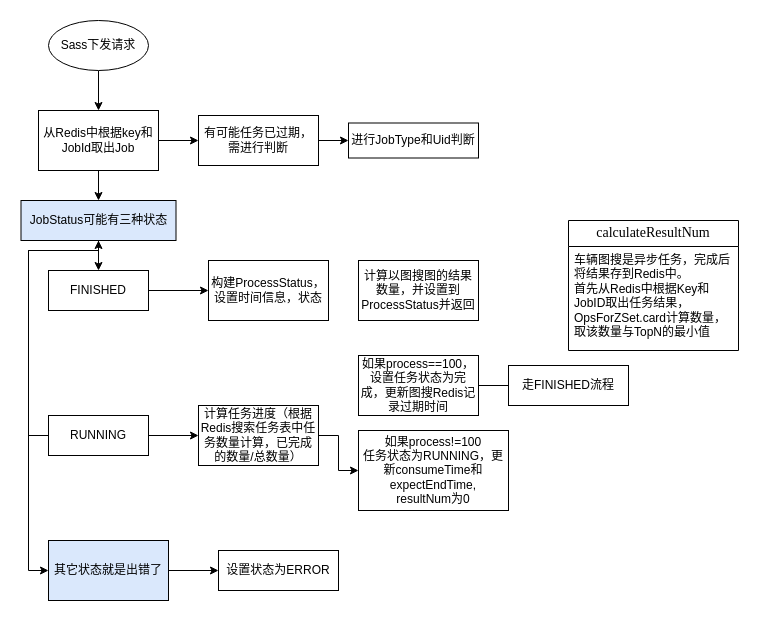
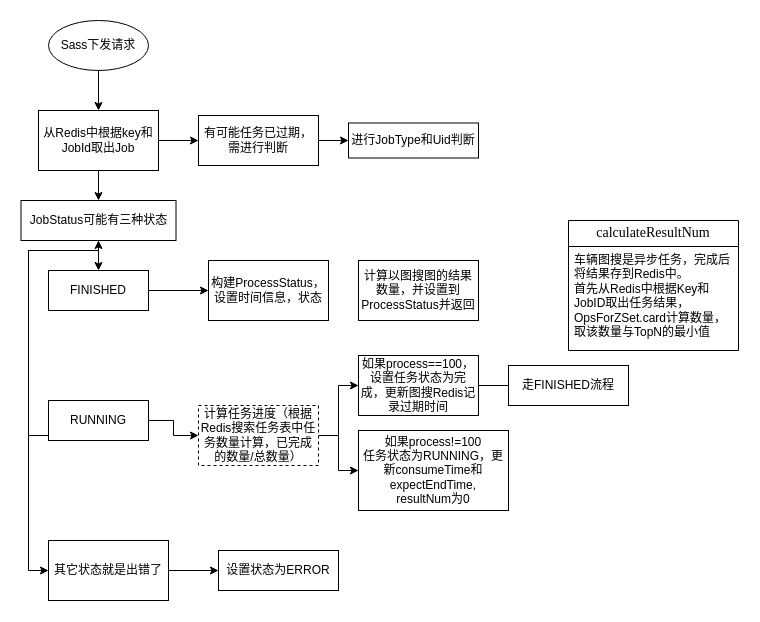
  <mxCell id="0" />
  <mxCell id="1" parent="0" />
  <mxCell id="2" style="edgeStyle=orthogonalEdgeStyle;rounded=0;orthogonalLoop=1;jettySize=auto;html=1;exitX=0.5;exitY=1;exitDx=0;exitDy=0;entryX=0.5;entryY=0;entryDx=0;entryDy=0;" parent="1" source="3" target="6" edge="1"><mxGeometry relative="1" as="geometry" /></mxCell>
  <mxCell id="3" value="Sass下发请求" style="ellipse;whiteSpace=wrap;html=1;" parent="1" vertex="1"><mxGeometry x="48" y="20" width="100" height="50" as="geometry" /></mxCell>
  <mxCell id="4" style="edgeStyle=orthogonalEdgeStyle;rounded=0;orthogonalLoop=1;jettySize=auto;html=1;exitX=1;exitY=0.5;exitDx=0;exitDy=0;entryX=0;entryY=0.5;entryDx=0;entryDy=0;" parent="1" source="6" target="8" edge="1"><mxGeometry relative="1" as="geometry" /></mxCell>
  <mxCell id="5" style="edgeStyle=orthogonalEdgeStyle;rounded=0;orthogonalLoop=1;jettySize=auto;html=1;exitX=0.5;exitY=1;exitDx=0;exitDy=0;entryX=0.5;entryY=0;entryDx=0;entryDy=0;" parent="1" source="6" target="13" edge="1"><mxGeometry relative="1" as="geometry" /></mxCell>
  <mxCell id="6" value="从Redis中根据key和JobId取出Job" style="rounded=0;whiteSpace=wrap;html=1;" parent="1" vertex="1"><mxGeometry x="38" y="110" width="120" height="60" as="geometry" /></mxCell>
  <mxCell id="7" style="edgeStyle=orthogonalEdgeStyle;rounded=0;orthogonalLoop=1;jettySize=auto;html=1;exitX=1;exitY=0.5;exitDx=0;exitDy=0;entryX=0;entryY=0.5;entryDx=0;entryDy=0;" parent="1" source="8" target="9" edge="1"><mxGeometry relative="1" as="geometry" /></mxCell>
  <mxCell id="8" value="有可能任务已过期，需进行判断" style="rounded=0;whiteSpace=wrap;html=1;" parent="1" vertex="1"><mxGeometry x="198" y="115" width="120" height="50" as="geometry" /></mxCell>
  <mxCell id="9" value="进行JobType和Uid判断" style="rounded=0;whiteSpace=wrap;html=1;" parent="1" vertex="1"><mxGeometry x="348" y="122.5" width="130" height="35" as="geometry" /></mxCell>
  <mxCell id="10" style="edgeStyle=orthogonalEdgeStyle;rounded=0;orthogonalLoop=1;jettySize=auto;html=1;exitX=0;exitY=0.5;exitDx=0;exitDy=0;entryX=0.5;entryY=1;entryDx=0;entryDy=0;" parent="1" source="21" target="13" edge="1"><mxGeometry relative="1" as="geometry"><Array as="points"><mxPoint x="28" y="435" /><mxPoint x="28" y="250" /><mxPoint x="98" y="250" /></Array></mxGeometry></mxCell>
  <mxCell id="11" style="edgeStyle=orthogonalEdgeStyle;rounded=0;orthogonalLoop=1;jettySize=auto;html=1;exitX=0.5;exitY=1;exitDx=0;exitDy=0;entryX=0;entryY=0.5;entryDx=0;entryDy=0;" parent="1" source="13" target="30" edge="1"><mxGeometry relative="1" as="geometry"><Array as="points"><mxPoint x="98" y="250" /><mxPoint x="28" y="250" /><mxPoint x="28" y="570" /></Array></mxGeometry></mxCell>
  <mxCell id="12" style="edgeStyle=orthogonalEdgeStyle;rounded=0;orthogonalLoop=1;jettySize=auto;html=1;exitX=0.5;exitY=1;exitDx=0;exitDy=0;entryX=0.5;entryY=0;entryDx=0;entryDy=0;" parent="1" source="13" target="15" edge="1"><mxGeometry relative="1" as="geometry" /></mxCell>
- <mxCell id="13" value="JobStatus可能有三种状态" style="rounded=0;whiteSpace=wrap;html=1;fillColor=#dae8fc;" parent="1" vertex="1"><mxGeometry x="20.5" y="200" width="155" height="40" as="geometry" /></mxCell>
+ <mxCell id="13" value="JobStatus可能有三种状态" style="rounded=0;whiteSpace=wrap;html=1;" parent="1" vertex="1"><mxGeometry x="20.5" y="200" width="155" height="40" as="geometry" /></mxCell>
  <mxCell id="14" style="edgeStyle=orthogonalEdgeStyle;rounded=0;orthogonalLoop=1;jettySize=auto;html=1;exitX=1;exitY=0.5;exitDx=0;exitDy=0;entryX=0;entryY=0.5;entryDx=0;entryDy=0;" parent="1" source="15" target="16" edge="1"><mxGeometry relative="1" as="geometry" /></mxCell>
  <mxCell id="15" value="FINISHED" style="rounded=0;whiteSpace=wrap;html=1;" parent="1" vertex="1"><mxGeometry x="48" y="270" width="100" height="40" as="geometry" /></mxCell>
  <mxCell id="16" value="构建ProcessStatus，设置时间信息，状态" style="rounded=0;whiteSpace=wrap;html=1;" parent="1" vertex="1"><mxGeometry x="208" y="260" width="120" height="60" as="geometry" /></mxCell>
  <mxCell id="17" value="计算以图搜图的结果数量，并设置到ProcessStatus并返回" style="rounded=0;whiteSpace=wrap;html=1;" parent="1" vertex="1"><mxGeometry x="358" y="260" width="120" height="60" as="geometry" /></mxCell>
  <mxCell id="18" value="&lt;font style=&quot;font-size: 14px;&quot; face=&quot;Garamond&quot;&gt;calculateResultNum&lt;/font&gt;" style="swimlane;fontStyle=0;childLayout=stackLayout;horizontal=1;startSize=26;fillColor=none;horizontalStack=0;resizeParent=1;resizeParentMax=0;resizeLast=0;collapsible=1;marginBottom=0;whiteSpace=wrap;html=1;" parent="1" vertex="1"><mxGeometry x="568" y="220" width="170" height="130" as="geometry" /></mxCell>
  <mxCell id="19" value="车辆图搜是异步任务，完成后将结果存到Redis中。&lt;div&gt;首先从Redis中根据Key和JobID取出任务结果，OpsForZSet.card计算数量，取该数量与TopN的最小值&lt;/div&gt;" style="text;strokeColor=none;fillColor=none;align=left;verticalAlign=top;spacingLeft=4;spacingRight=4;overflow=hidden;rotatable=0;points=[[0,0.5],[1,0.5]];portConstraint=eastwest;whiteSpace=wrap;html=1;" parent="18" vertex="1"><mxGeometry y="26" width="170" height="104" as="geometry" /></mxCell>
  <mxCell id="20" style="edgeStyle=orthogonalEdgeStyle;rounded=0;orthogonalLoop=1;jettySize=auto;html=1;exitX=1;exitY=0.5;exitDx=0;exitDy=0;entryX=0;entryY=0.5;entryDx=0;entryDy=0;" parent="1" source="21" target="24" edge="1"><mxGeometry relative="1" as="geometry" /></mxCell>
- <mxCell id="21" value="RUNNING" style="rounded=0;whiteSpace=wrap;html=1;" parent="1" vertex="1"><mxGeometry x="48" y="415" width="100" height="40" as="geometry" /></mxCell>
+ <mxCell id="21" value="RUNNING" style="rounded=0;whiteSpace=wrap;html=1;" parent="1" vertex="1"><mxGeometry x="48" y="400" width="100" height="40" as="geometry" /></mxCell>
+ <mxCell id="22" style="edgeStyle=orthogonalEdgeStyle;rounded=0;orthogonalLoop=1;jettySize=auto;html=1;exitX=1;exitY=0.5;exitDx=0;exitDy=0;entryX=0;entryY=0.5;entryDx=0;entryDy=0;" parent="1" source="24" target="26" edge="1"><mxGeometry relative="1" as="geometry" /></mxCell>
  <mxCell id="23" style="edgeStyle=orthogonalEdgeStyle;rounded=0;orthogonalLoop=1;jettySize=auto;html=1;exitX=1;exitY=0.5;exitDx=0;exitDy=0;entryX=0;entryY=0.5;entryDx=0;entryDy=0;" parent="1" source="24" target="28" edge="1"><mxGeometry relative="1" as="geometry" /></mxCell>
- <mxCell id="24" value="计算任务进度（根据Redis搜索任务表中任务数量计算，已完成的数量/总数量）" style="rounded=0;whiteSpace=wrap;html=1;" parent="1" vertex="1"><mxGeometry x="198" y="405" width="120" height="60" as="geometry" /></mxCell>
+ <mxCell id="24" value="计算任务进度（根据Redis搜索任务表中任务数量计算，已完成的数量/总数量）" style="rounded=0;whiteSpace=wrap;html=1;dashed=1;" parent="1" vertex="1"><mxGeometry x="198" y="405" width="120" height="60" as="geometry" /></mxCell>
  <mxCell id="25" style="edgeStyle=orthogonalEdgeStyle;rounded=0;orthogonalLoop=1;jettySize=auto;html=1;exitX=1;exitY=0.5;exitDx=0;exitDy=0;entryX=0;entryY=0.5;entryDx=0;entryDy=0;endArrow=none;" parent="1" source="26" target="27" edge="1"><mxGeometry relative="1" as="geometry" /></mxCell>
  <mxCell id="26" value="如果process==100，设置任务状态为完成，更新图搜Redis记录过期时间" style="rounded=0;whiteSpace=wrap;html=1;" parent="1" vertex="1"><mxGeometry x="358" y="355" width="120" height="60" as="geometry" /></mxCell>
  <mxCell id="27" value="走FINISHED流程" style="rounded=0;whiteSpace=wrap;html=1;" parent="1" vertex="1"><mxGeometry x="508" y="365" width="120" height="40" as="geometry" /></mxCell>
  <mxCell id="28" value="如果process!=100&lt;div&gt;任务状态为RUNNING，更新consumeTime和expectEndTime,&lt;/div&gt;&lt;div&gt;resultNum为0&lt;/div&gt;" style="rounded=0;whiteSpace=wrap;html=1;" parent="1" vertex="1"><mxGeometry x="358" y="430" width="150" height="80" as="geometry" /></mxCell>
  <mxCell id="29" style="edgeStyle=orthogonalEdgeStyle;rounded=0;orthogonalLoop=1;jettySize=auto;html=1;exitX=1;exitY=0.5;exitDx=0;exitDy=0;entryX=0;entryY=0.5;entryDx=0;entryDy=0;" parent="1" source="30" target="31" edge="1"><mxGeometry relative="1" as="geometry" /></mxCell>
- <mxCell id="30" value="其它状态就是出错了" style="rounded=0;whiteSpace=wrap;html=1;fillColor=#dae8fc;" parent="1" vertex="1"><mxGeometry x="48" y="540" width="120" height="60" as="geometry" /></mxCell>
+ <mxCell id="30" value="其它状态就是出错了" style="rounded=0;whiteSpace=wrap;html=1;" parent="1" vertex="1"><mxGeometry x="48" y="540" width="120" height="60" as="geometry" /></mxCell>
  <mxCell id="31" value="设置状态为ERROR" style="rounded=0;whiteSpace=wrap;html=1;" parent="1" vertex="1"><mxGeometry x="218" y="550" width="120" height="40" as="geometry" /></mxCell>
